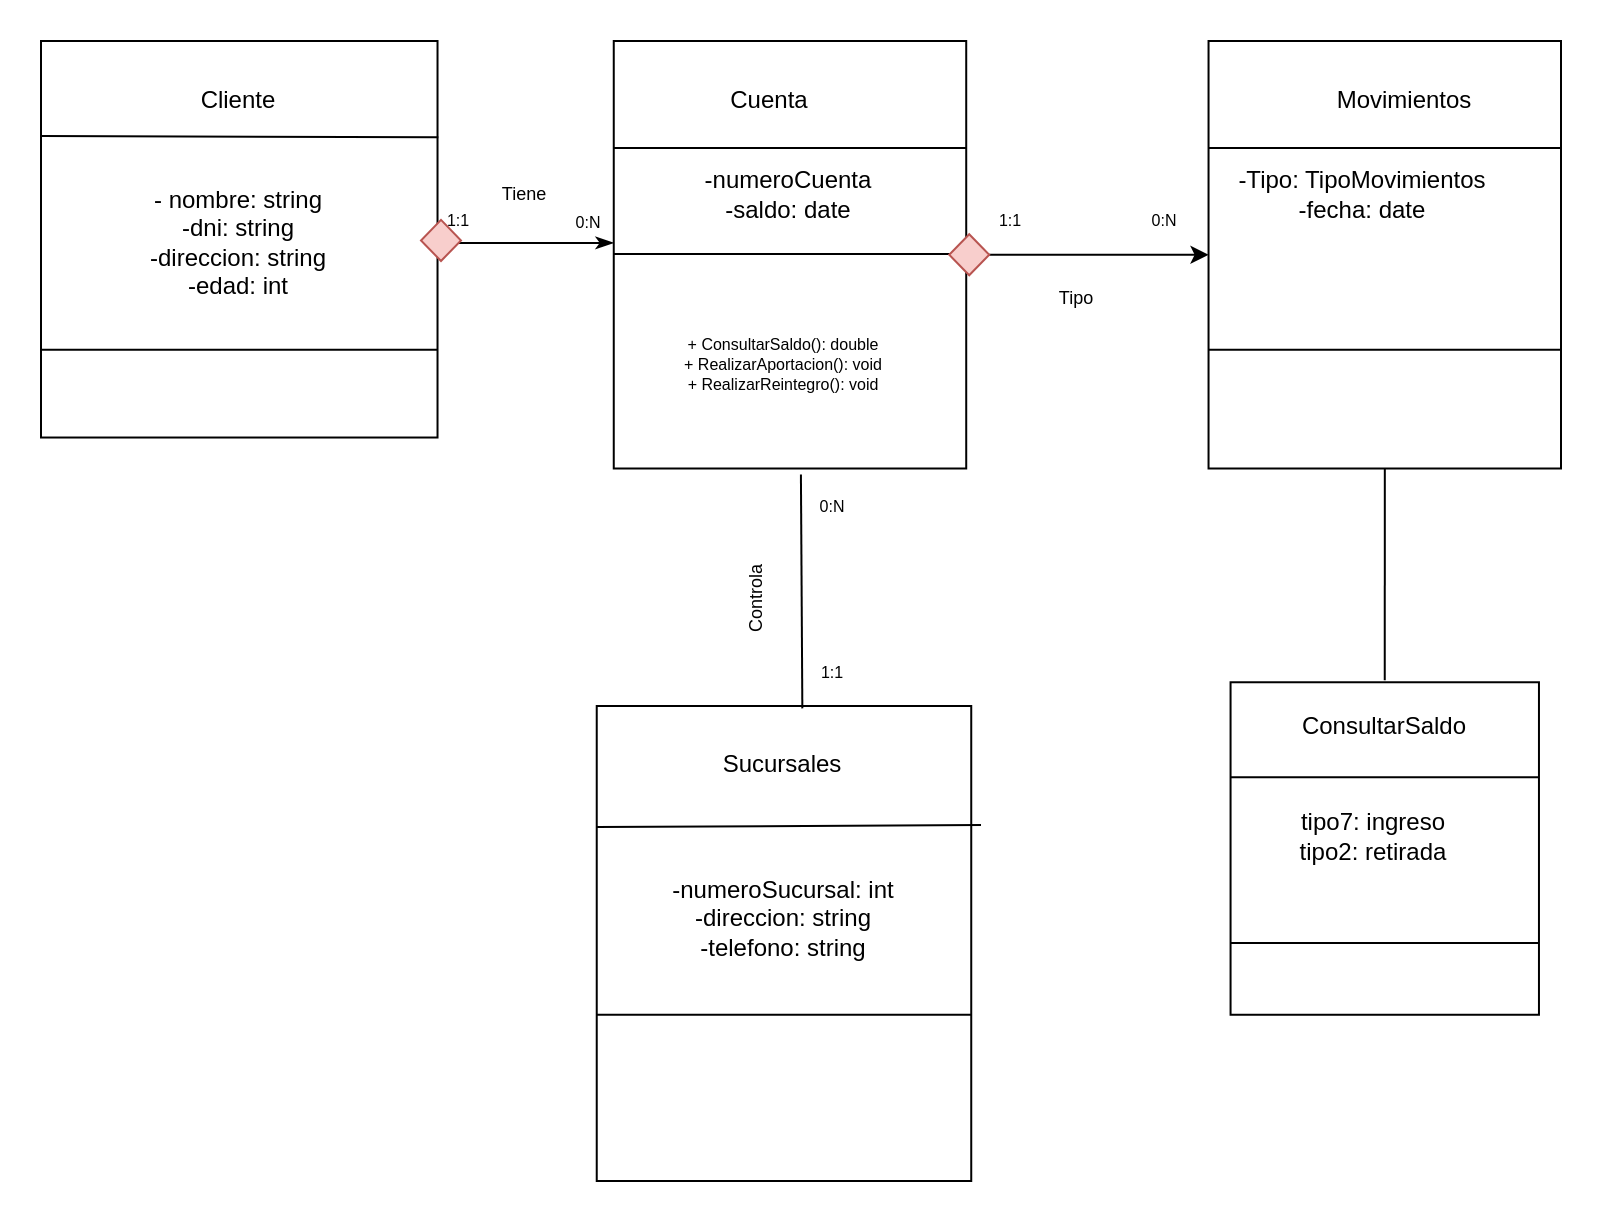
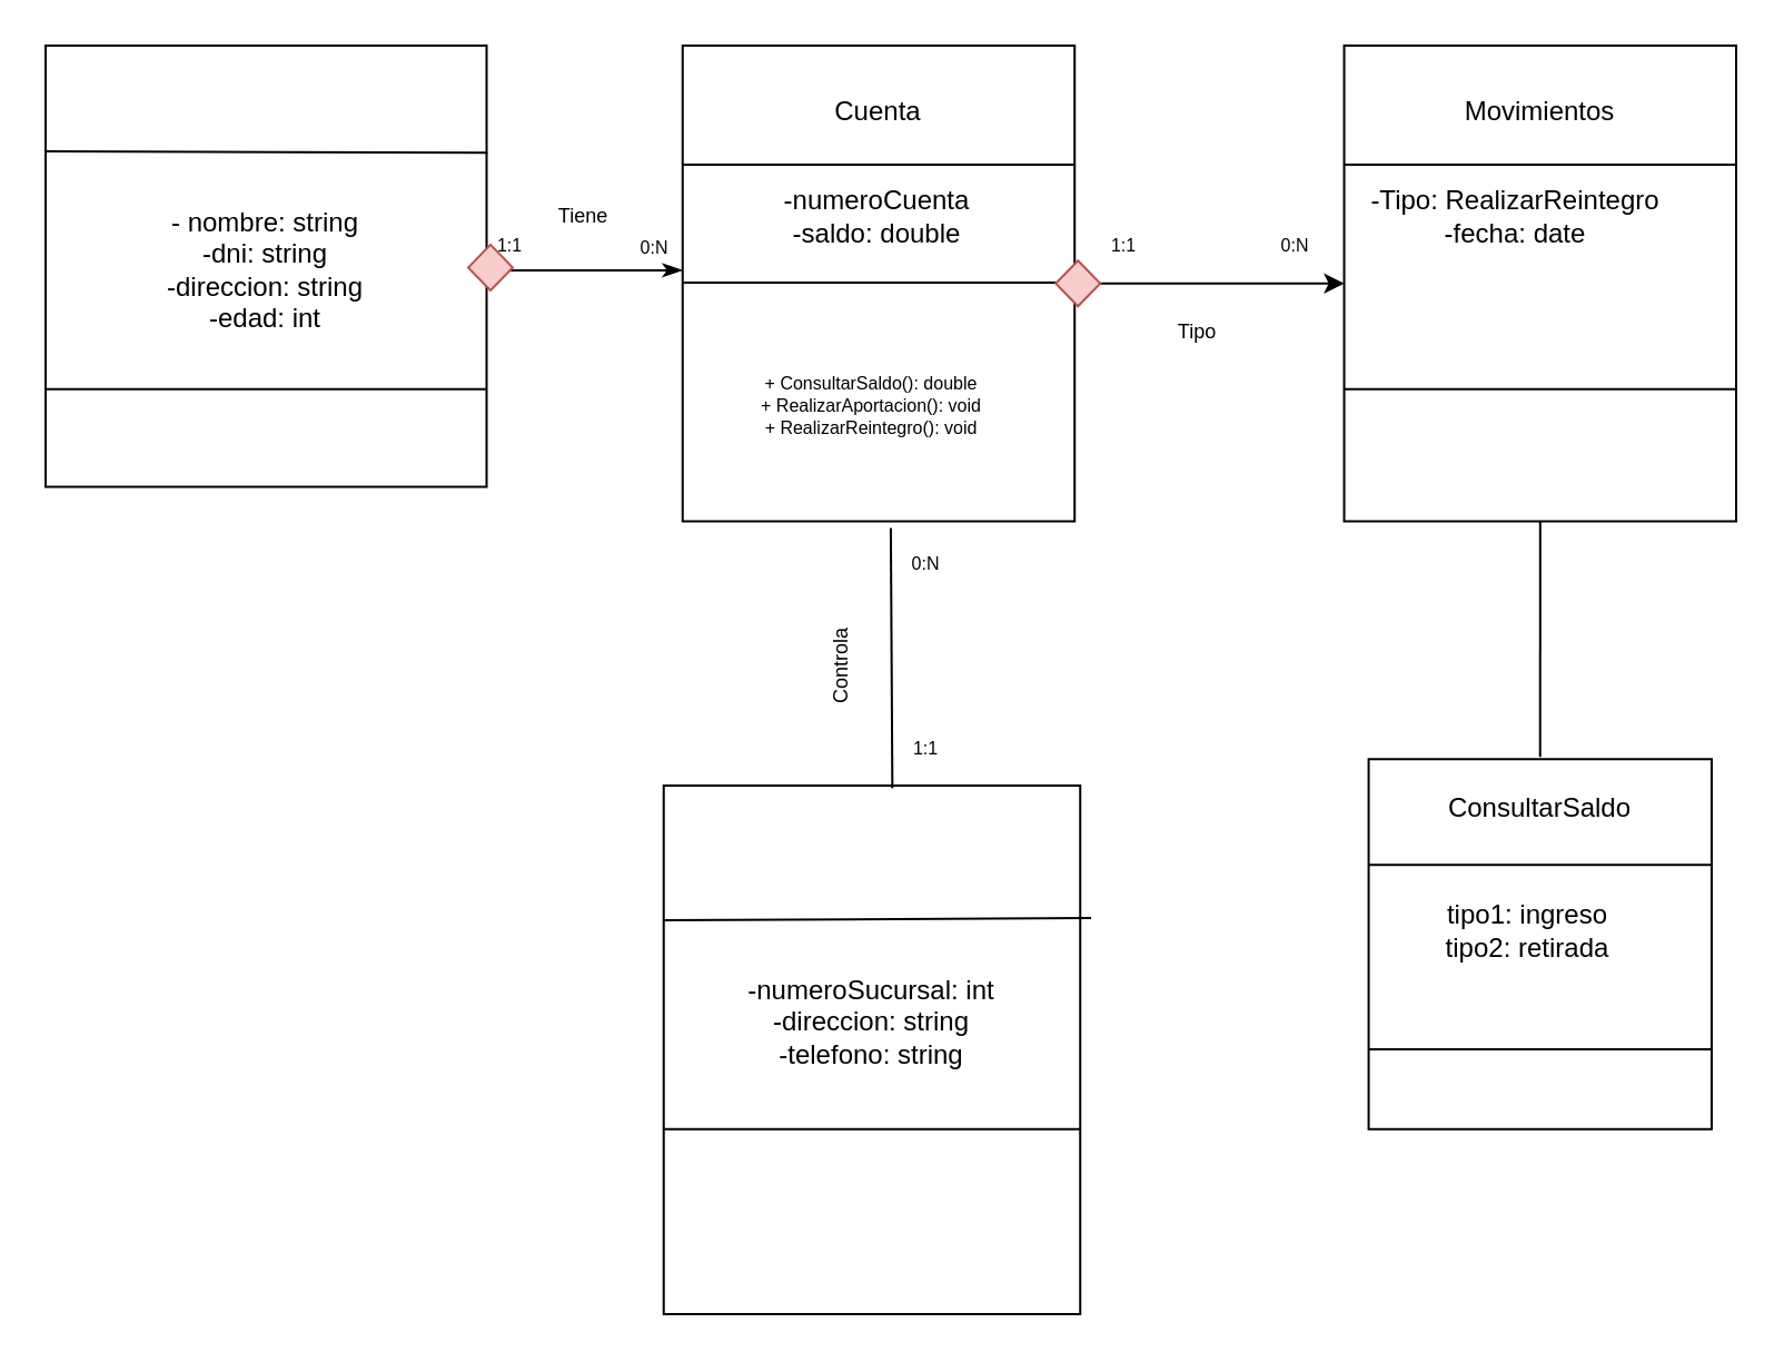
  <mxCell id="0" />
  <mxCell id="1" parent="0" />
  <mxCell id="2" value="" style="group" parent="1" vertex="1" connectable="0"><mxGeometry x="20" y="20" width="760" height="570" as="geometry" /></mxCell>
  <mxCell id="3" value="" style="endArrow=classicThin;html=1;rounded=0;exitX=1;exitY=0.5;exitDx=0;exitDy=0;endFill=1;" parent="2" source="9" edge="1"><mxGeometry width="50" height="50" relative="1" as="geometry"><mxPoint x="209.275" y="237.5" as="sourcePoint" /><mxPoint x="286.377" y="100.938" as="targetPoint" /><Array as="points" /></mxGeometry></mxCell>
  <mxCell id="4" value="" style="group" parent="2" vertex="1" connectable="0"><mxGeometry width="210" height="213.75" as="geometry" /></mxCell>
  <mxCell id="5" value="" style="whiteSpace=wrap;html=1;aspect=fixed;" parent="4" vertex="1"><mxGeometry width="198.261" height="198.261" as="geometry" /></mxCell>
  <mxCell id="6" value="" style="endArrow=none;html=1;rounded=0;exitX=0;exitY=0.333;exitDx=0;exitDy=0;exitPerimeter=0;entryX=1.002;entryY=0.336;entryDx=0;entryDy=0;entryPerimeter=0;" parent="4" edge="1"><mxGeometry width="50" height="50" relative="1" as="geometry"><mxPoint y="47.5" as="sourcePoint" /><mxPoint x="198.657" y="48.141" as="targetPoint" /></mxGeometry></mxCell>
  <mxCell id="7" value="" style="endArrow=none;html=1;rounded=0;exitX=0;exitY=0.333;exitDx=0;exitDy=0;exitPerimeter=0;entryX=1.002;entryY=0.336;entryDx=0;entryDy=0;entryPerimeter=0;" parent="4" edge="1"><mxGeometry width="50" height="50" relative="1" as="geometry"><mxPoint y="154.375" as="sourcePoint" /><mxPoint x="198.261" y="154.375" as="targetPoint" /></mxGeometry></mxCell>
- <mxCell id="8" value="Cliente" style="text;html=1;align=center;verticalAlign=middle;whiteSpace=wrap;rounded=0;" parent="4" vertex="1"><mxGeometry x="66.087" y="11.875" width="66.087" height="35.625" as="geometry" /></mxCell>
  <mxCell id="9" value="- nombre: string&lt;div&gt;-dni: string&lt;/div&gt;&lt;div&gt;-direccion: string&lt;/div&gt;&lt;div&gt;-edad: int&lt;/div&gt;" style="text;html=1;align=center;verticalAlign=middle;whiteSpace=wrap;rounded=0;" parent="4" vertex="1"><mxGeometry y="83.125" width="198.261" height="35.625" as="geometry" /></mxCell>
  <mxCell id="10" value="" style="rhombus;whiteSpace=wrap;html=1;fillColor=#f8cecc;strokeColor=#b85450;" parent="4" vertex="1"><mxGeometry x="190" y="89.44" width="20" height="20.56" as="geometry" /></mxCell>
  <mxCell id="11" value="" style="rounded=0;whiteSpace=wrap;html=1;" parent="2" vertex="1"><mxGeometry x="277.874" y="332.5" width="187.246" height="237.5" as="geometry" /></mxCell>
  <mxCell id="12" value="" style="endArrow=none;html=1;rounded=0;" parent="2" edge="1"><mxGeometry width="50" height="50" relative="1" as="geometry"><mxPoint x="277.874" y="393.062" as="sourcePoint" /><mxPoint x="470" y="392" as="targetPoint" /></mxGeometry></mxCell>
- <mxCell id="13" value="Sucursales" style="text;html=1;align=center;verticalAlign=middle;whiteSpace=wrap;rounded=0;" parent="2" vertex="1"><mxGeometry x="338.453" y="344.375" width="66.087" height="35.625" as="geometry" /></mxCell>
  <mxCell id="14" value="-numeroSucursal: int&lt;div&gt;-direccion: string&lt;/div&gt;&lt;div&gt;-telefono: string&lt;/div&gt;" style="text;html=1;align=center;verticalAlign=middle;whiteSpace=wrap;rounded=0;" parent="2" vertex="1"><mxGeometry x="289.285" y="403.75" width="164.821" height="71.25" as="geometry" /></mxCell>
  <mxCell id="15" value="" style="endArrow=none;html=1;rounded=0;entryX=1;entryY=0.75;entryDx=0;entryDy=0;" parent="2" edge="1"><mxGeometry width="50" height="50" relative="1" as="geometry"><mxPoint x="277.874" y="486.875" as="sourcePoint" /><mxPoint x="465.12" y="486.875" as="targetPoint" /></mxGeometry></mxCell>
  <mxCell id="16" value="" style="endArrow=none;html=1;rounded=0;entryX=0.531;entryY=1.014;entryDx=0;entryDy=0;entryPerimeter=0;exitX=0.549;exitY=0.005;exitDx=0;exitDy=0;exitPerimeter=0;" parent="2" source="11" target="19" edge="1"><mxGeometry width="50" height="50" relative="1" as="geometry"><mxPoint x="341.449" y="285" as="sourcePoint" /><mxPoint x="396.522" y="225.625" as="targetPoint" /></mxGeometry></mxCell>
  <mxCell id="17" value="&lt;font style=&quot;font-size: 8px;&quot;&gt;1:1&lt;/font&gt;" style="text;html=1;align=center;verticalAlign=middle;whiteSpace=wrap;rounded=0;" parent="2" vertex="1"><mxGeometry x="363.478" y="296.875" width="66.087" height="35.625" as="geometry" /></mxCell>
  <mxCell id="18" value="&lt;font style=&quot;font-size: 8px;&quot;&gt;0:N&lt;/font&gt;" style="text;html=1;align=center;verticalAlign=middle;whiteSpace=wrap;rounded=0;" parent="2" vertex="1"><mxGeometry x="363.478" y="213.75" width="66.087" height="35.625" as="geometry" /></mxCell>
  <mxCell id="19" value="" style="rounded=0;whiteSpace=wrap;html=1;" parent="2" vertex="1"><mxGeometry x="286.377" width="176.232" height="213.75" as="geometry" /></mxCell>
  <mxCell id="20" value="" style="endArrow=none;html=1;rounded=0;exitX=0;exitY=0.25;exitDx=0;exitDy=0;entryX=1;entryY=0.25;entryDx=0;entryDy=0;" parent="2" source="19" target="19" edge="1"><mxGeometry width="50" height="50" relative="1" as="geometry"><mxPoint x="330.435" y="106.875" as="sourcePoint" /><mxPoint x="473.623" y="61.75" as="targetPoint" /></mxGeometry></mxCell>
  <mxCell id="21" value="" style="endArrow=none;html=1;rounded=0;exitX=0;exitY=0.25;exitDx=0;exitDy=0;entryX=1;entryY=0.25;entryDx=0;entryDy=0;" parent="2" edge="1"><mxGeometry width="50" height="50" relative="1" as="geometry"><mxPoint x="286.377" y="106.531" as="sourcePoint" /><mxPoint x="462.609" y="106.531" as="targetPoint" /></mxGeometry></mxCell>
- <mxCell id="22" value="Cuenta" style="text;html=1;align=center;verticalAlign=middle;whiteSpace=wrap;rounded=0;" parent="2" vertex="1"><mxGeometry x="314.928" y="11.875" width="99.13" height="35.625" as="geometry" /></mxCell>
- <mxCell id="23" value="&lt;div&gt;-numeroCuenta&lt;/div&gt;-saldo: date" style="text;html=1;align=center;verticalAlign=middle;whiteSpace=wrap;rounded=0;" parent="2" vertex="1"><mxGeometry x="275.362" y="59.375" width="198.261" height="35.625" as="geometry" /></mxCell>
+ <mxCell id="22" value="Cuenta" style="text;html=1;align=center;verticalAlign=middle;whiteSpace=wrap;rounded=0;" parent="2" vertex="1"><mxGeometry x="324.928" y="11.875" width="99.13" height="35.625" as="geometry" /></mxCell>
+ <mxCell id="23" value="&lt;div&gt;-numeroCuenta&lt;/div&gt;-saldo: double" style="text;html=1;align=center;verticalAlign=middle;whiteSpace=wrap;rounded=0;" parent="2" vertex="1"><mxGeometry x="275.362" y="59.375" width="198.261" height="35.625" as="geometry" /></mxCell>
  <mxCell id="24" value="&lt;font style=&quot;font-size: 8px;&quot;&gt;+ ConsultarSaldo(): double&lt;/font&gt;&lt;div style=&quot;font-size: 8px;&quot;&gt;&lt;font style=&quot;font-size: 8px;&quot;&gt;+ RealizarAportacion(): void&lt;/font&gt;&lt;/div&gt;&lt;div style=&quot;font-size: 8px;&quot;&gt;&lt;font style=&quot;font-size: 8px;&quot;&gt;+ RealizarReintegro(): void&lt;/font&gt;&lt;/div&gt;" style="text;html=1;align=center;verticalAlign=middle;whiteSpace=wrap;rounded=0;" parent="2" vertex="1"><mxGeometry x="311.115" y="95" width="121.159" height="130.625" as="geometry" /></mxCell>
  <mxCell id="25" value="&lt;font style=&quot;font-size: 8px;&quot;&gt;0:N&lt;/font&gt;" style="text;html=1;align=center;verticalAlign=middle;whiteSpace=wrap;rounded=0;fontSize=6;" parent="2" vertex="1"><mxGeometry x="250" y="71.25" width="48.41" height="38.75" as="geometry" /></mxCell>
  <mxCell id="26" style="edgeStyle=orthogonalEdgeStyle;rounded=0;orthogonalLoop=1;jettySize=auto;html=1;exitX=0;exitY=0.5;exitDx=0;exitDy=0;entryX=1;entryY=0.5;entryDx=0;entryDy=0;endArrow=none;endFill=0;startArrow=classic;startFill=1;" parent="2" source="27" target="19" edge="1"><mxGeometry relative="1" as="geometry" /></mxCell>
  <mxCell id="27" value="" style="rounded=0;whiteSpace=wrap;html=1;" parent="2" vertex="1"><mxGeometry x="583.768" width="176.232" height="213.75" as="geometry" /></mxCell>
  <mxCell id="28" value="" style="endArrow=none;html=1;rounded=0;exitX=0;exitY=0.25;exitDx=0;exitDy=0;entryX=1;entryY=0.25;entryDx=0;entryDy=0;" parent="2" source="27" target="27" edge="1"><mxGeometry width="50" height="50" relative="1" as="geometry"><mxPoint x="649.855" y="95" as="sourcePoint" /><mxPoint x="704.928" y="35.625" as="targetPoint" /></mxGeometry></mxCell>
  <mxCell id="29" value="" style="endArrow=none;html=1;rounded=0;exitX=0;exitY=0.25;exitDx=0;exitDy=0;entryX=1;entryY=0.25;entryDx=0;entryDy=0;" parent="2" edge="1"><mxGeometry width="50" height="50" relative="1" as="geometry"><mxPoint x="583.768" y="154.375" as="sourcePoint" /><mxPoint x="760" y="154.375" as="targetPoint" /></mxGeometry></mxCell>
- <mxCell id="30" value="Movimientos" style="text;html=1;align=center;verticalAlign=middle;whiteSpace=wrap;rounded=0;" parent="2" vertex="1"><mxGeometry x="648.841" y="11.875" width="66.087" height="35.625" as="geometry" /></mxCell>
- <mxCell id="31" value="-Tipo: TipoMovimientos&lt;div&gt;&lt;/div&gt;&lt;div&gt;-fecha: date&lt;/div&gt;" style="text;html=1;align=center;verticalAlign=middle;whiteSpace=wrap;rounded=0;" parent="2" vertex="1"><mxGeometry x="561.739" y="59.375" width="198.261" height="35.625" as="geometry" /></mxCell>
+ <mxCell id="30" value="Movimientos" style="text;html=1;align=center;verticalAlign=middle;whiteSpace=wrap;rounded=0;" parent="2" vertex="1"><mxGeometry x="638.841" y="11.875" width="66.087" height="35.625" as="geometry" /></mxCell>
+ <mxCell id="31" value="-Tipo: RealizarReintegro&lt;div&gt;&lt;/div&gt;&lt;div&gt;-fecha: date&lt;/div&gt;" style="text;html=1;align=center;verticalAlign=middle;whiteSpace=wrap;rounded=0;" parent="2" vertex="1"><mxGeometry x="561.739" y="59.375" width="198.261" height="35.625" as="geometry" /></mxCell>
  <mxCell id="32" value="" style="group" parent="2" vertex="1" connectable="0"><mxGeometry x="594.783" y="320.625" width="154.203" height="166.25" as="geometry" /></mxCell>
  <mxCell id="33" value="" style="rounded=0;whiteSpace=wrap;html=1;" parent="32" vertex="1"><mxGeometry width="154.203" height="166.25" as="geometry" /></mxCell>
  <mxCell id="34" value="" style="endArrow=none;html=1;rounded=0;entryX=0;entryY=0.25;entryDx=0;entryDy=0;exitX=1;exitY=0.25;exitDx=0;exitDy=0;" parent="32" edge="1"><mxGeometry width="50" height="50" relative="1" as="geometry"><mxPoint x="154.203" y="47.5" as="sourcePoint" /><mxPoint y="47.5" as="targetPoint" /></mxGeometry></mxCell>
  <mxCell id="35" value="ConsultarSaldo&lt;div&gt;&lt;br&gt;&lt;/div&gt;" style="text;html=1;align=center;verticalAlign=middle;whiteSpace=wrap;rounded=0;" parent="32" vertex="1"><mxGeometry x="44.058" y="11.875" width="66.087" height="35.625" as="geometry" /></mxCell>
  <mxCell id="36" value="" style="endArrow=none;html=1;rounded=0;entryX=0;entryY=0.25;entryDx=0;entryDy=0;exitX=1;exitY=0.25;exitDx=0;exitDy=0;" parent="32" edge="1"><mxGeometry width="50" height="50" relative="1" as="geometry"><mxPoint x="154.203" y="130.423" as="sourcePoint" /><mxPoint y="130.423" as="targetPoint" /></mxGeometry></mxCell>
- <mxCell id="37" value="tipo7: ingreso&lt;div&gt;tipo2: retirada&lt;/div&gt;" style="text;html=1;align=center;verticalAlign=middle;whiteSpace=wrap;rounded=0;" parent="32" vertex="1"><mxGeometry y="59.375" width="143.188" height="35.625" as="geometry" /></mxCell>
+ <mxCell id="37" value="tipo1: ingreso&lt;div&gt;tipo2: retirada&lt;/div&gt;" style="text;html=1;align=center;verticalAlign=middle;whiteSpace=wrap;rounded=0;" parent="32" vertex="1"><mxGeometry y="59.375" width="143.188" height="35.625" as="geometry" /></mxCell>
  <mxCell id="38" value="" style="endArrow=none;html=1;rounded=0;exitX=0.607;exitY=-0.006;exitDx=0;exitDy=0;exitPerimeter=0;" parent="2" edge="1"><mxGeometry width="50" height="50" relative="1" as="geometry"><mxPoint x="671.884" y="319.627" as="sourcePoint" /><mxPoint x="671.906" y="213.75" as="targetPoint" /><Array as="points" /></mxGeometry></mxCell>
  <mxCell id="39" value="&lt;font style=&quot;font-size: 8px;&quot;&gt;0:N&lt;/font&gt;" style="text;html=1;align=center;verticalAlign=middle;whiteSpace=wrap;rounded=0;" parent="2" vertex="1"><mxGeometry x="528.696" y="71.25" width="66.087" height="35.625" as="geometry" /></mxCell>
  <mxCell id="40" value="&lt;font style=&quot;font-size: 8px;&quot;&gt;1:1&lt;/font&gt;" style="text;html=1;align=center;verticalAlign=middle;whiteSpace=wrap;rounded=0;" parent="2" vertex="1"><mxGeometry x="451.594" y="71.25" width="66.087" height="35.625" as="geometry" /></mxCell>
  <mxCell id="41" value="&lt;font style=&quot;font-size: 9px;&quot;&gt;Tipo&lt;/font&gt;" style="text;html=1;align=center;verticalAlign=middle;whiteSpace=wrap;rounded=0;" parent="2" vertex="1"><mxGeometry x="484.638" y="110.005" width="66.087" height="35.625" as="geometry" /></mxCell>
  <mxCell id="42" value="Controla" style="text;html=1;align=center;verticalAlign=middle;whiteSpace=wrap;rounded=0;rotation=-90;fontSize=9;" parent="2" vertex="1"><mxGeometry x="324.928" y="261.25" width="66.087" height="35.625" as="geometry" /></mxCell>
  <mxCell id="43" value="Tiene" style="text;html=1;align=center;verticalAlign=middle;whiteSpace=wrap;rounded=0;fontSize=9;" parent="2" vertex="1"><mxGeometry x="209.275" y="59.375" width="66.087" height="35.625" as="geometry" /></mxCell>
  <mxCell id="44" value="&lt;font style=&quot;font-size: 8px;&quot;&gt;1:1&lt;/font&gt;" style="text;html=1;align=center;verticalAlign=middle;whiteSpace=wrap;rounded=0;" parent="2" vertex="1"><mxGeometry x="176.232" y="71.25" width="66.087" height="35.625" as="geometry" /></mxCell>
  <mxCell id="45" value="" style="rhombus;whiteSpace=wrap;html=1;fillColor=#f8cecc;strokeColor=#b85450;" parent="2" vertex="1"><mxGeometry x="454.11" y="96.6" width="20" height="20.56" as="geometry" /></mxCell>
